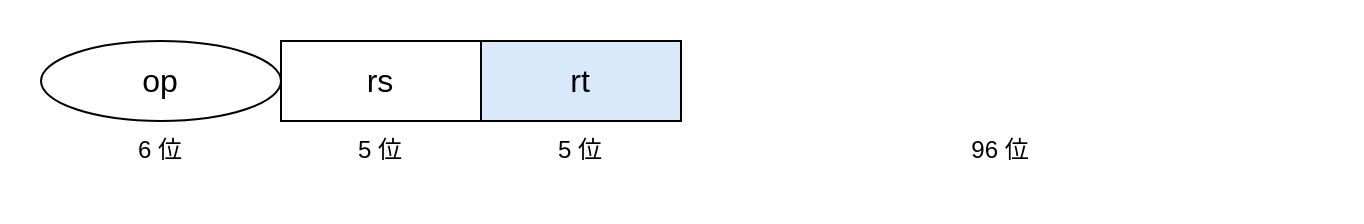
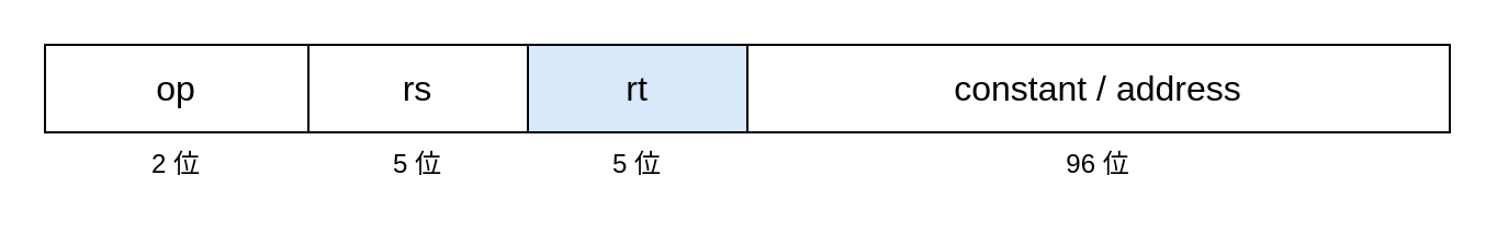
  <mxCell id="0" />
  <mxCell id="1" parent="0" />
- <mxCell id="2" value="op" style="ellipse;whiteSpace=wrap;html=1;fontSize=16;" vertex="1" parent="1"><mxGeometry x="20" y="20" width="120" height="40" as="geometry" /></mxCell>
+ <mxCell id="2" value="op" style="rounded=0;whiteSpace=wrap;html=1;fontSize=16;" vertex="1" parent="1"><mxGeometry x="20" y="20" width="120" height="40" as="geometry" /></mxCell>
  <mxCell id="3" value="rs" style="rounded=0;whiteSpace=wrap;html=1;fontSize=16;" vertex="1" parent="1"><mxGeometry x="140" y="20" width="100" height="40" as="geometry" /></mxCell>
  <mxCell id="4" value="rt" style="rounded=0;whiteSpace=wrap;html=1;fontSize=16;fillColor=#dae8fc;" vertex="1" parent="1"><mxGeometry x="240" y="20" width="100" height="40" as="geometry" /></mxCell>
- <mxCell id="6" value="6 位" style="text;html=1;align=center;verticalAlign=middle;whiteSpace=wrap;rounded=0;" vertex="1" parent="1"><mxGeometry x="50" y="60" width="60" height="30" as="geometry" /></mxCell>
+ <mxCell id="5" value="constant / address" style="rounded=0;whiteSpace=wrap;html=1;fontSize=16;" vertex="1" parent="1"><mxGeometry x="340" y="20" width="320" height="40" as="geometry" /></mxCell>
+ <mxCell id="6" value="2 位" style="text;html=1;align=center;verticalAlign=middle;whiteSpace=wrap;rounded=0;" vertex="1" parent="1"><mxGeometry x="50" y="60" width="60" height="30" as="geometry" /></mxCell>
  <mxCell id="7" value="5 位" style="text;html=1;align=center;verticalAlign=middle;whiteSpace=wrap;rounded=0;" vertex="1" parent="1"><mxGeometry x="160" y="60" width="60" height="30" as="geometry" /></mxCell>
  <mxCell id="8" value="5 位" style="text;html=1;align=center;verticalAlign=middle;whiteSpace=wrap;rounded=0;" vertex="1" parent="1"><mxGeometry x="260" y="60" width="60" height="30" as="geometry" /></mxCell>
  <mxCell id="9" value="96 位" style="text;html=1;align=center;verticalAlign=middle;whiteSpace=wrap;rounded=0;" vertex="1" parent="1"><mxGeometry x="470" y="60" width="60" height="30" as="geometry" /></mxCell>
